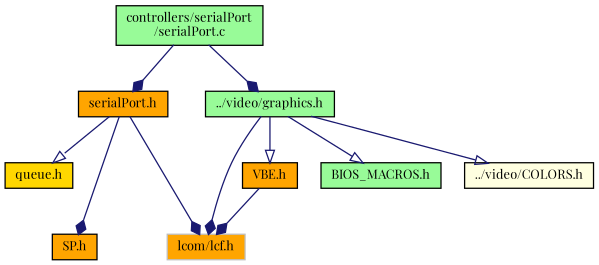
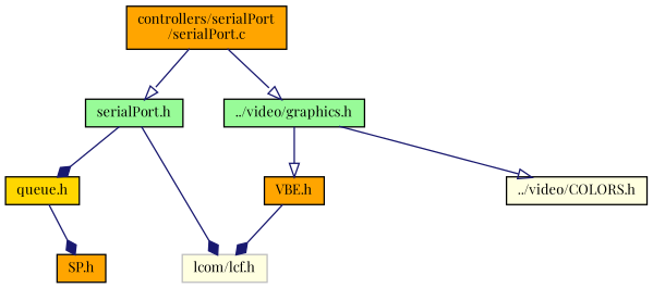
  digraph {
    fontname="Playfair Display"
    node [color=black fillcolor=orange fontname="Playfair Display" fontsize=10 shape=record style=filled]
    edge [arrowhead=diamond color=midnightblue fontname="Playfair Display" fontsize=10 labelfontname=Helvetica labelfontsize=10 style=solid]
-   n1 [fillcolor=palegreen fontcolor=black height=0.2 label="controllers/serialPort\l/serialPort.c" width=0.4]
-   n2 [height=0.2 label="serialPort.h" width=0.4]
+   n1 [fontcolor=black height=0.2 label="controllers/serialPort\l/serialPort.c" width=0.4]
+   n2 [fillcolor=palegreen height=0.2 label="serialPort.h" width=0.4]
    n3 [fillcolor=palegreen height=0.2 label="../video/graphics.h" width=0.4]
-   n4 [color=grey75 height=0.2 label="lcom/lcf.h" width=0.4]
+   n4 [color=grey75 fillcolor=lightyellow height=0.2 label="lcom/lcf.h" width=0.4]
    n5 [fillcolor=gold height=0.2 label="queue.h" width=0.4]
    n6 [height=0.2 label="SP.h" width=0.4]
    n7 [height=0.2 label="VBE.h" width=0.4]
-   n8 [fillcolor=palegreen height=0.2 label="BIOS_MACROS.h" width=0.4]
    n9 [fillcolor=lightyellow height=0.2 label="../video/COLORS.h" width=0.4]
-   n1 -> n2
-   n1 -> n3
+   n1 -> n2 [arrowhead=onormal]
+   n1 -> n3 [arrowhead=onormal]
    n2 -> n4
-   n2 -> n5 [arrowhead=onormal]
-   n2 -> n6
-   n3 -> n4
+   n2 -> n5
+   n5 -> n6
    n3 -> n7 [arrowhead=onormal]
-   n3 -> n8 [arrowhead=onormal]
    n3 -> n9 [arrowhead=onormal]
    n7 -> n4
  }
